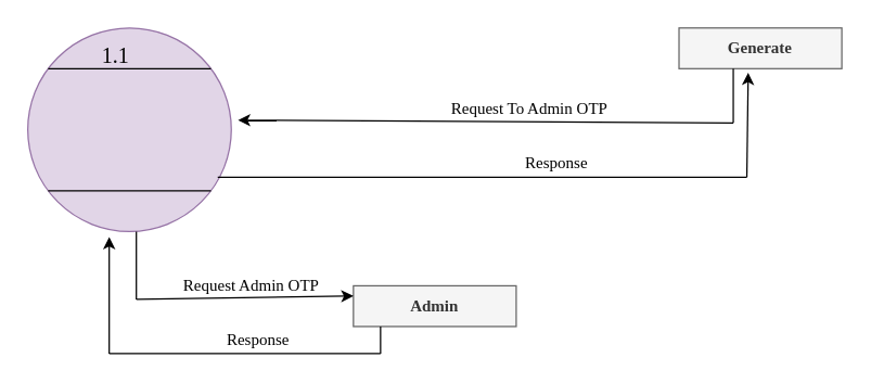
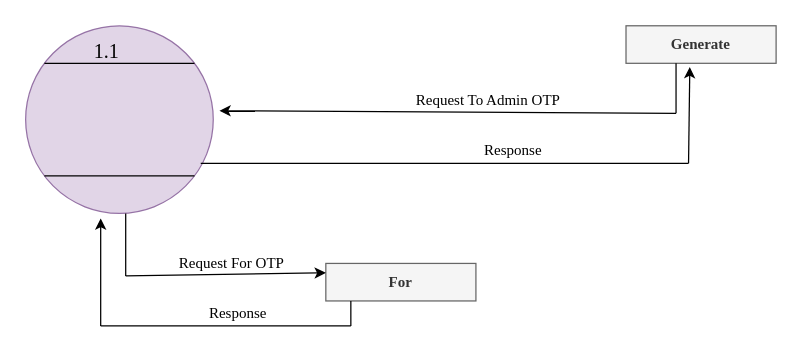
  <mxCell id="0" />
  <mxCell id="1" parent="0" />
  <mxCell id="2" value="" style="ellipse;whiteSpace=wrap;html=1;aspect=fixed;fillColor=#e1d5e7;strokeColor=#9673a6;" parent="1" vertex="1"><mxGeometry x="20" y="20" width="150" height="150" as="geometry" /></mxCell>
  <mxCell id="3" value="" style="endArrow=none;html=1;" parent="1" edge="1"><mxGeometry width="50" height="50" relative="1" as="geometry"><mxPoint x="35" y="50" as="sourcePoint" /><mxPoint x="155" y="50" as="targetPoint" /></mxGeometry></mxCell>
  <mxCell id="4" value="" style="endArrow=none;html=1;" parent="1" edge="1"><mxGeometry width="50" height="50" relative="1" as="geometry"><mxPoint x="35" y="140" as="sourcePoint" /><mxPoint x="155" y="140" as="targetPoint" /></mxGeometry></mxCell>
  <mxCell id="5" value="&lt;span&gt;&lt;font style=&quot;font-size: 16px&quot; face=&quot;Lucida Console&quot;&gt;1.1&lt;/font&gt;&lt;/span&gt;" style="text;html=1;strokeColor=none;fillColor=none;align=center;verticalAlign=middle;whiteSpace=wrap;rounded=0;fontStyle=0" parent="1" vertex="1"><mxGeometry x="65" y="30" width="40" height="20" as="geometry" /></mxCell>
  <mxCell id="6" value="&lt;b&gt;&lt;font face=&quot;Lucida Console&quot;&gt;Generate&lt;/font&gt;&lt;/b&gt;" style="rounded=0;whiteSpace=wrap;html=1;fillColor=#f5f5f5;strokeColor=#666666;fontColor=#333333;" parent="1" vertex="1"><mxGeometry x="500" y="20" width="120" height="30" as="geometry" /></mxCell>
  <mxCell id="7" value="" style="endArrow=none;html=1;" parent="1" edge="1"><mxGeometry width="50" height="50" relative="1" as="geometry"><mxPoint x="540" y="90" as="sourcePoint" /><mxPoint x="540" y="50" as="targetPoint" /></mxGeometry></mxCell>
  <mxCell id="8" value="" style="endArrow=classic;html=1;entryX=1.033;entryY=0.453;entryDx=0;entryDy=0;entryPerimeter=0;" parent="1" target="2" edge="1"><mxGeometry width="50" height="50" relative="1" as="geometry"><mxPoint x="540" y="90" as="sourcePoint" /><mxPoint x="590" y="40" as="targetPoint" /></mxGeometry></mxCell>
  <mxCell id="9" value="" style="endArrow=none;html=1;" parent="1" edge="1"><mxGeometry width="50" height="50" relative="1" as="geometry"><mxPoint x="160" y="130" as="sourcePoint" /><mxPoint x="550" y="130" as="targetPoint" /></mxGeometry></mxCell>
  <mxCell id="10" value="" style="endArrow=classic;html=1;entryX=0.425;entryY=1.1;entryDx=0;entryDy=0;entryPerimeter=0;" parent="1" target="6" edge="1"><mxGeometry width="50" height="50" relative="1" as="geometry"><mxPoint x="550" y="130" as="sourcePoint" /><mxPoint x="600" y="80" as="targetPoint" /></mxGeometry></mxCell>
  <mxCell id="11" value="&lt;font face=&quot;Lucida Console&quot;&gt;Request To Admin OTP&lt;/font&gt;" style="text;html=1;strokeColor=none;fillColor=none;align=center;verticalAlign=middle;whiteSpace=wrap;rounded=0;" parent="1" vertex="1"><mxGeometry x="220" y="70" width="340" height="20" as="geometry" /></mxCell>
  <mxCell id="12" value="&lt;font face=&quot;Lucida Console&quot;&gt;Response&lt;/font&gt;" style="text;html=1;strokeColor=none;fillColor=none;align=center;verticalAlign=middle;whiteSpace=wrap;rounded=0;" parent="1" vertex="1"><mxGeometry x="390" y="110" width="40" height="20" as="geometry" /></mxCell>
- <mxCell id="13" value="&lt;b&gt;&lt;font face=&quot;Lucida Console&quot;&gt;Admin&lt;/font&gt;&lt;/b&gt;" style="rounded=0;whiteSpace=wrap;html=1;fillColor=#f5f5f5;strokeColor=#666666;fontColor=#333333;" parent="1" vertex="1"><mxGeometry x="260" y="210" width="120" height="30" as="geometry" /></mxCell>
+ <mxCell id="13" value="&lt;b&gt;&lt;font face=&quot;Lucida Console&quot;&gt;For&lt;/font&gt;&lt;/b&gt;" style="rounded=0;whiteSpace=wrap;html=1;fillColor=#f5f5f5;strokeColor=#666666;fontColor=#333333;" parent="1" vertex="1"><mxGeometry x="260" y="210" width="120" height="30" as="geometry" /></mxCell>
  <mxCell id="14" value="" style="endArrow=none;html=1;" parent="1" edge="1"><mxGeometry width="50" height="50" relative="1" as="geometry"><mxPoint x="100" y="220" as="sourcePoint" /><mxPoint x="100" y="170" as="targetPoint" /></mxGeometry></mxCell>
  <mxCell id="15" value="" style="endArrow=classic;html=1;entryX=0;entryY=0.25;entryDx=0;entryDy=0;" parent="1" target="13" edge="1"><mxGeometry width="50" height="50" relative="1" as="geometry"><mxPoint x="100" y="220" as="sourcePoint" /><mxPoint x="150" y="170" as="targetPoint" /></mxGeometry></mxCell>
- <mxCell id="16" value="&lt;font face=&quot;Lucida Console&quot;&gt;Request Admin OTP&lt;/font&gt;" style="text;html=1;strokeColor=none;fillColor=none;align=center;verticalAlign=middle;whiteSpace=wrap;rounded=0;" parent="1" vertex="1"><mxGeometry x="100" y="200" width="170" height="20" as="geometry" /></mxCell>
+ <mxCell id="16" value="&lt;font face=&quot;Lucida Console&quot;&gt;Request For OTP&lt;/font&gt;" style="text;html=1;strokeColor=none;fillColor=none;align=center;verticalAlign=middle;whiteSpace=wrap;rounded=0;" parent="1" vertex="1"><mxGeometry x="100" y="200" width="170" height="20" as="geometry" /></mxCell>
  <mxCell id="17" value="" style="endArrow=none;html=1;" parent="1" edge="1"><mxGeometry width="50" height="50" relative="1" as="geometry"><mxPoint x="280" y="260" as="sourcePoint" /><mxPoint x="280" y="240" as="targetPoint" /></mxGeometry></mxCell>
  <mxCell id="18" value="" style="endArrow=none;html=1;" parent="1" edge="1"><mxGeometry width="50" height="50" relative="1" as="geometry"><mxPoint x="80" y="260" as="sourcePoint" /><mxPoint x="280" y="260" as="targetPoint" /></mxGeometry></mxCell>
  <mxCell id="19" value="" style="endArrow=classic;html=1;entryX=0.4;entryY=1.027;entryDx=0;entryDy=0;entryPerimeter=0;" parent="1" target="2" edge="1"><mxGeometry width="50" height="50" relative="1" as="geometry"><mxPoint x="80" y="260" as="sourcePoint" /><mxPoint x="130" y="210" as="targetPoint" /></mxGeometry></mxCell>
  <mxCell id="20" value="&lt;font face=&quot;Lucida Console&quot;&gt;Response&lt;/font&gt;" style="text;html=1;strokeColor=none;fillColor=none;align=center;verticalAlign=middle;whiteSpace=wrap;rounded=0;" parent="1" vertex="1"><mxGeometry x="170" y="240" width="40" height="20" as="geometry" /></mxCell>
